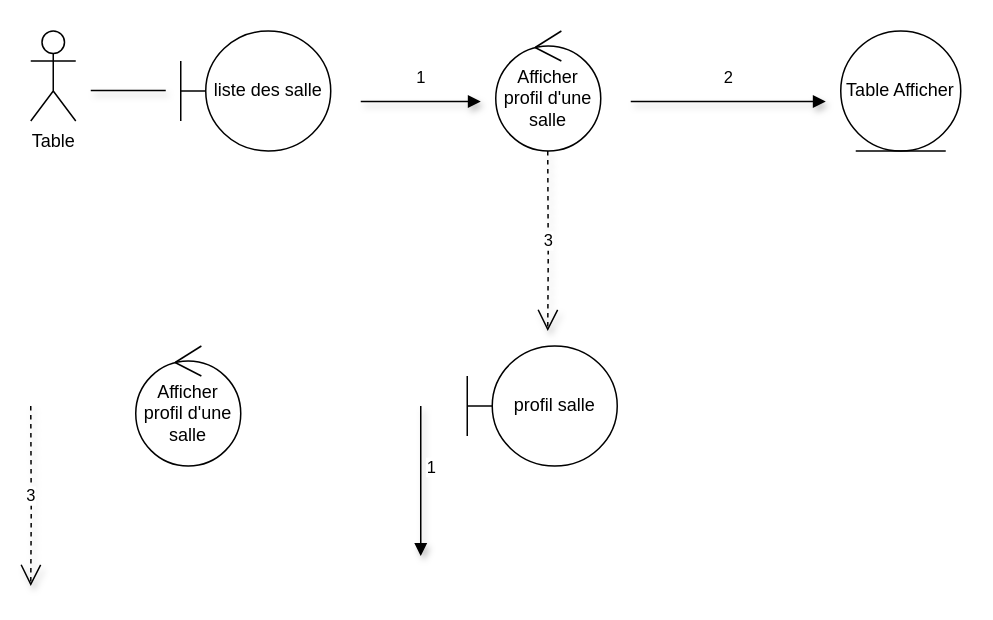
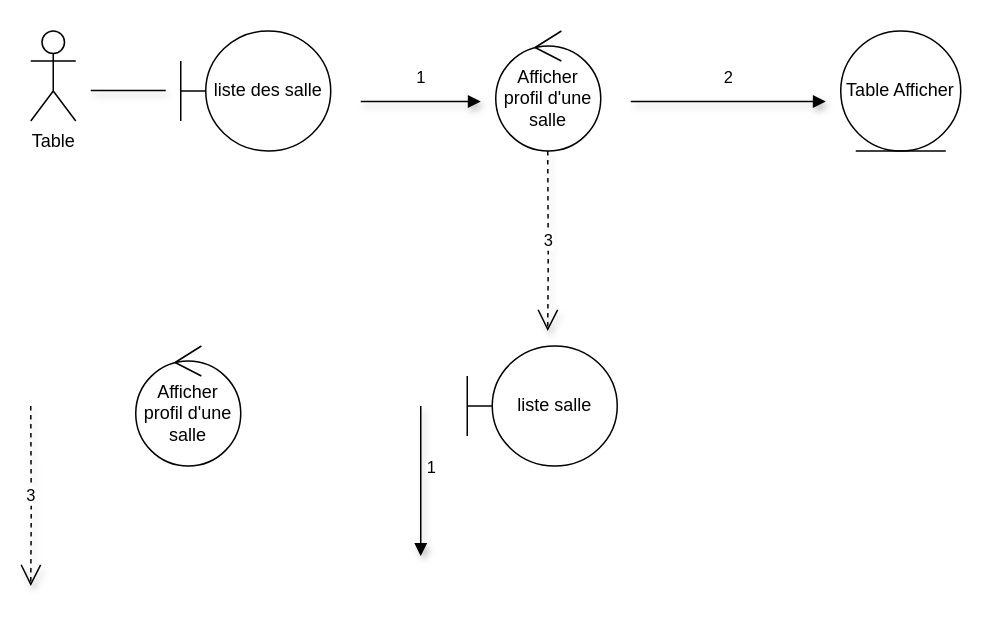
  <mxCell id="0" />
  <mxCell id="1" parent="0" />
  <mxCell id="2" value="Table" style="shape=umlActor;verticalLabelPosition=bottom;labelBackgroundColor=#ffffff;verticalAlign=top;html=1;" vertex="1" parent="1"><mxGeometry x="20" y="20" width="30" height="60" as="geometry" /></mxCell>
  <mxCell id="3" value="liste des salle" style="shape=umlBoundary;whiteSpace=wrap;html=1;" vertex="1" parent="1"><mxGeometry x="120" y="20" width="100" height="80" as="geometry" /></mxCell>
  <mxCell id="4" value="Afficher profil d'une salle" style="ellipse;shape=umlControl;whiteSpace=wrap;html=1;" vertex="1" parent="1"><mxGeometry x="330" y="20" width="70" height="80" as="geometry" /></mxCell>
  <mxCell id="5" value="Table Afficher" style="ellipse;shape=umlEntity;whiteSpace=wrap;html=1;" vertex="1" parent="1"><mxGeometry x="560" y="20" width="80" height="80" as="geometry" /></mxCell>
  <mxCell id="6" value="" style="endArrow=none;html=1;shadow=1;" edge="1" parent="1"><mxGeometry width="50" height="50" relative="1" as="geometry"><mxPoint x="60" y="59.66" as="sourcePoint" /><mxPoint x="110" y="59.66" as="targetPoint" /><Array as="points"><mxPoint x="80" y="59.66" /></Array></mxGeometry></mxCell>
  <mxCell id="7" value="&lt;span style=&quot;color: rgba(0 , 0 , 0 , 0) ; font-family: monospace ; font-size: 0px&quot;&gt;%3CmxGraphModel%3E%3Croot%3E%3CmxCell%20id%3D%220%22%2F%3E%3CmxCell%20id%3D%221%22%20parent%3D%220%22%2F%3E%3CmxCell%20id%3D%222%22%20value%3D%22%22%20style%3D%22endArrow%3Dnone%3Bhtml%3D1%3Bshadow%3D1%3B%22%20edge%3D%221%22%20parent%3D%221%22%3E%3CmxGeometry%20width%3D%2250%22%20height%3D%2250%22%20relative%3D%221%22%20as%3D%22geometry%22%3E%3CmxPoint%20x%3D%22110%22%20y%3D%22149.66%22%20as%3D%22sourcePoint%22%2F%3E%3CmxPoint%20x%3D%22160%22%20y%3D%22149.66%22%20as%3D%22targetPoint%22%2F%3E%3CArray%20as%3D%22points%22%3E%3CmxPoint%20x%3D%22130%22%20y%3D%22149.66%22%2F%3E%3C%2FArray%3E%3C%2FmxGeometry%3E%3C%2FmxCell%3E%3C%2Froot%3E%3C%2FmxGraphModel%3E&lt;/span&gt;" style="text;html=1;align=center;verticalAlign=middle;resizable=0;points=[];autosize=1;" vertex="1" parent="1"><mxGeometry x="291" y="67" width="20" height="20" as="geometry" /></mxCell>
  <mxCell id="8" value="1" style="html=1;verticalAlign=bottom;endArrow=block;shadow=1;" edge="1" parent="1"><mxGeometry y="7" width="80" relative="1" as="geometry"><mxPoint x="240" y="67" as="sourcePoint" /><mxPoint x="320" y="67" as="targetPoint" /><mxPoint as="offset" /></mxGeometry></mxCell>
  <mxCell id="9" value="2" style="html=1;verticalAlign=bottom;endArrow=block;shadow=1;" edge="1" parent="1"><mxGeometry y="7" width="80" relative="1" as="geometry"><mxPoint x="420" y="67" as="sourcePoint" /><mxPoint x="550" y="67" as="targetPoint" /><mxPoint as="offset" /></mxGeometry></mxCell>
  <mxCell id="10" value="3" style="endArrow=open;endSize=12;dashed=1;html=1;shadow=1;" edge="1" parent="1"><mxGeometry x="0.167" y="-10" width="160" relative="1" as="geometry"><mxPoint x="364.66" y="100" as="sourcePoint" /><mxPoint x="364.66" y="220" as="targetPoint" /><Array as="points"><mxPoint x="365" y="170" /></Array><mxPoint x="10" y="-10" as="offset" /></mxGeometry></mxCell>
- <mxCell id="11" value="profil salle" style="shape=umlBoundary;whiteSpace=wrap;html=1;" vertex="1" parent="1"><mxGeometry x="311" y="230" width="100" height="80" as="geometry" /></mxCell>
+ <mxCell id="11" value="liste salle" style="shape=umlBoundary;whiteSpace=wrap;html=1;" vertex="1" parent="1"><mxGeometry x="311" y="230" width="100" height="80" as="geometry" /></mxCell>
  <mxCell id="12" value="Afficher profil d'une salle" style="ellipse;shape=umlControl;whiteSpace=wrap;html=1;" vertex="1" parent="1"><mxGeometry x="90" y="230" width="70" height="80" as="geometry" /></mxCell>
  <mxCell id="13" value="3" style="endArrow=open;endSize=12;dashed=1;html=1;shadow=1;" edge="1" parent="1"><mxGeometry x="0.167" y="-10" width="160" relative="1" as="geometry"><mxPoint x="20" y="270" as="sourcePoint" /><mxPoint x="20" y="390" as="targetPoint" /><Array as="points"><mxPoint x="20.34" y="340" /></Array><mxPoint x="10" y="-10" as="offset" /></mxGeometry></mxCell>
  <mxCell id="14" value="1" style="html=1;verticalAlign=bottom;endArrow=block;shadow=1;" edge="1" parent="1"><mxGeometry y="7" width="80" relative="1" as="geometry"><mxPoint x="280" y="270" as="sourcePoint" /><mxPoint x="280" y="370" as="targetPoint" /><mxPoint as="offset" /></mxGeometry></mxCell>
